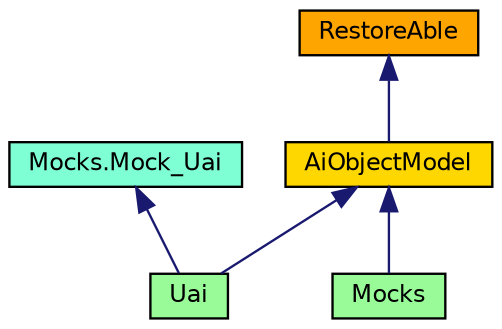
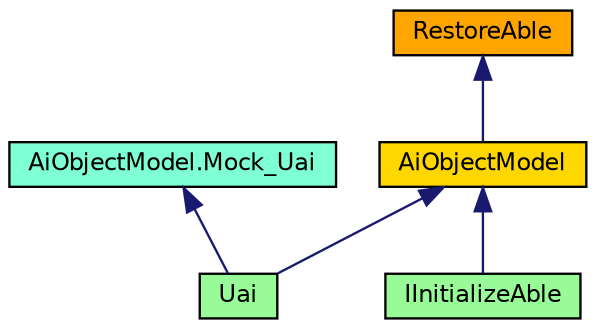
  digraph {
    node [color=black fillcolor=palegreen fontname=Helvetica fontsize=10 shape=record style=filled]
    edge [color=midnightblue dir=back fontname=Helvetica fontsize=10 labelfontname=Helvetica labelfontsize=10 style=solid]
    n1 [fontcolor=black height=0.2 label=Uai width=0.4]
-   n2 [fillcolor=aquamarine height=0.2 label="Mocks.Mock_Uai" width=0.4]
+   n2 [fillcolor=aquamarine height=0.2 label="AiObjectModel.Mock_Uai" width=0.4]
    n3 [fillcolor=gold height=0.2 label=AiObjectModel width=0.4]
-   n4 [height=0.2 label=Mocks width=0.4]
+   n4 [height=0.2 label=IInitializeAble width=0.4]
    n5 [fillcolor=orange height=0.2 label=RestoreAble width=0.4]
    n2 -> n1
    n3 -> n1
    n3 -> n4
    n5 -> n3
  }
